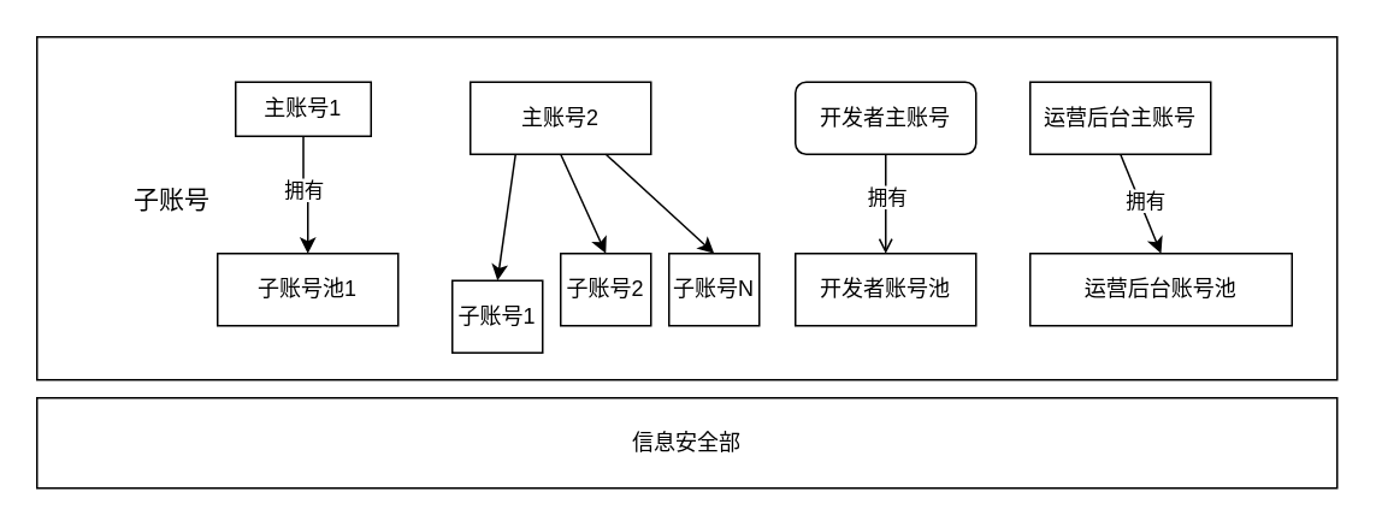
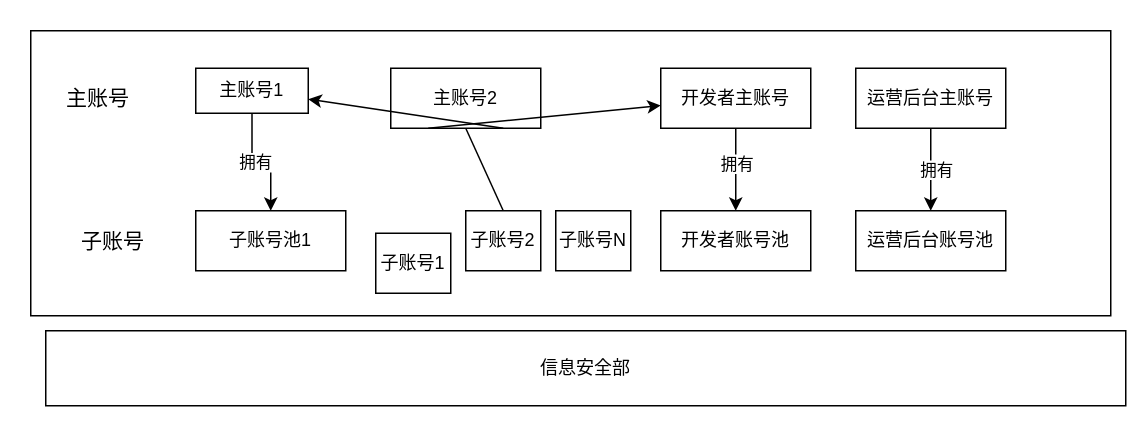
  <mxCell id="0" />
  <mxCell id="1" parent="0" />
  <mxCell id="2" value="" style="rounded=0;whiteSpace=wrap;html=1;fillColor=none;" vertex="1" parent="1"><mxGeometry x="20" y="20" width="720" height="190" as="geometry" /></mxCell>
- <mxCell id="3" value="信息安全部" style="rounded=0;whiteSpace=wrap;html=1;fillColor=none;" vertex="1" parent="1"><mxGeometry x="20" y="220" width="720" height="50" as="geometry" /></mxCell>
+ <mxCell id="3" value="信息安全部" style="rounded=0;whiteSpace=wrap;html=1;fillColor=none;" vertex="1" parent="1"><mxGeometry x="30" y="220" width="720" height="50" as="geometry" /></mxCell>
  <mxCell id="4" style="edgeStyle=orthogonalEdgeStyle;rounded=0;orthogonalLoop=1;jettySize=auto;html=1;exitX=0.5;exitY=1;exitDx=0;exitDy=0;entryX=0.5;entryY=0;entryDx=0;entryDy=0;" edge="1" parent="1" source="6" target="18"><mxGeometry relative="1" as="geometry" /></mxCell>
  <mxCell id="5" value="拥有" style="edgeLabel;html=1;align=center;verticalAlign=middle;resizable=0;points=[];" vertex="1" connectable="0" parent="4"><mxGeometry x="-0.127" relative="1" as="geometry"><mxPoint as="offset" /></mxGeometry></mxCell>
  <mxCell id="6" value="主账号1" style="rounded=0;whiteSpace=wrap;html=1;fillColor=none;" vertex="1" parent="1"><mxGeometry x="130" y="45" width="75" height="30" as="geometry" /></mxCell>
- <mxCell id="8" style="edgeStyle=none;rounded=0;orthogonalLoop=1;jettySize=auto;html=1;exitX=0.5;exitY=1;exitDx=0;exitDy=0;entryX=0.5;entryY=0;entryDx=0;entryDy=0;endArrow=open;" edge="1" parent="1" source="10" target="19"><mxGeometry relative="1" as="geometry" /></mxCell>
+ <mxCell id="7" value="主账号" style="text;html=1;strokeColor=none;fillColor=none;align=center;verticalAlign=middle;whiteSpace=wrap;rounded=0;fontSize=14;" vertex="1" parent="1"><mxGeometry x="40" y="55" width="50" height="20" as="geometry" /></mxCell>
+ <mxCell id="8" style="edgeStyle=none;rounded=0;orthogonalLoop=1;jettySize=auto;html=1;exitX=0.5;exitY=1;exitDx=0;exitDy=0;entryX=0.5;entryY=0;entryDx=0;entryDy=0;" edge="1" parent="1" source="10" target="19"><mxGeometry relative="1" as="geometry" /></mxCell>
  <mxCell id="9" value="拥有" style="edgeLabel;html=1;align=center;verticalAlign=middle;resizable=0;points=[];" vertex="1" connectable="0" parent="8"><mxGeometry x="-0.164" relative="1" as="geometry"><mxPoint as="offset" /></mxGeometry></mxCell>
- <mxCell id="10" value="开发者主账号" style="whiteSpace=wrap;html=1;fillColor=none;rounded=1;" vertex="1" parent="1"><mxGeometry x="440" y="45" width="100" height="40" as="geometry" /></mxCell>
+ <mxCell id="10" value="开发者主账号" style="rounded=0;whiteSpace=wrap;html=1;fillColor=none;" vertex="1" parent="1"><mxGeometry x="440" y="45" width="100" height="40" as="geometry" /></mxCell>
  <mxCell id="11" style="edgeStyle=none;rounded=0;orthogonalLoop=1;jettySize=auto;html=1;exitX=0.5;exitY=1;exitDx=0;exitDy=0;entryX=0.5;entryY=0;entryDx=0;entryDy=0;" edge="1" parent="1" source="13" target="20"><mxGeometry relative="1" as="geometry" /></mxCell>
  <mxCell id="12" value="拥有" style="edgeLabel;html=1;align=center;verticalAlign=middle;resizable=0;points=[];" vertex="1" connectable="0" parent="11"><mxGeometry x="-0.018" y="3" relative="1" as="geometry"><mxPoint as="offset" /></mxGeometry></mxCell>
  <mxCell id="13" value="运营后台主账号" style="rounded=0;whiteSpace=wrap;html=1;fillColor=none;" vertex="1" parent="1"><mxGeometry x="570" y="45" width="100" height="40" as="geometry" /></mxCell>
- <mxCell id="14" style="rounded=0;orthogonalLoop=1;jettySize=auto;html=1;exitX=0.25;exitY=1;exitDx=0;exitDy=0;entryX=0.5;entryY=0;entryDx=0;entryDy=0;" edge="1" parent="1" source="17" target="21"><mxGeometry relative="1" as="geometry" /></mxCell>
- <mxCell id="15" style="edgeStyle=none;rounded=0;orthogonalLoop=1;jettySize=auto;html=1;exitX=0.5;exitY=1;exitDx=0;exitDy=0;entryX=0.5;entryY=0;entryDx=0;entryDy=0;" edge="1" parent="1" source="17" target="22"><mxGeometry relative="1" as="geometry" /></mxCell>
- <mxCell id="16" style="edgeStyle=none;rounded=0;orthogonalLoop=1;jettySize=auto;html=1;exitX=0.75;exitY=1;exitDx=0;exitDy=0;entryX=0.5;entryY=0;entryDx=0;entryDy=0;" edge="1" parent="1" source="17" target="23"><mxGeometry relative="1" as="geometry" /></mxCell>
+ <mxCell id="14" style="rounded=0;orthogonalLoop=1;jettySize=auto;html=1;exitX=0.25;exitY=1;exitDx=0;exitDy=0;" edge="1" parent="1" source="17" target="10"><mxGeometry relative="1" as="geometry" /></mxCell>
+ <mxCell id="15" style="edgeStyle=none;rounded=0;orthogonalLoop=1;jettySize=auto;html=1;exitX=0.5;exitY=1;exitDx=0;exitDy=0;entryX=0.5;entryY=0;entryDx=0;entryDy=0;endArrow=none;" edge="1" parent="1" source="17" target="22"><mxGeometry relative="1" as="geometry" /></mxCell>
+ <mxCell id="16" style="edgeStyle=none;rounded=0;orthogonalLoop=1;jettySize=auto;html=1;exitX=0.75;exitY=1;exitDx=0;exitDy=0;" edge="1" parent="1" source="17" target="6"><mxGeometry relative="1" as="geometry" /></mxCell>
  <mxCell id="17" value="主账号2" style="rounded=0;whiteSpace=wrap;html=1;fillColor=none;" vertex="1" parent="1"><mxGeometry x="260" y="45" width="100" height="40" as="geometry" /></mxCell>
- <mxCell id="18" value="子账号池1" style="rounded=0;whiteSpace=wrap;html=1;fillColor=none;" vertex="1" parent="1"><mxGeometry x="120" y="140" width="100" height="40" as="geometry" /></mxCell>
+ <mxCell id="18" value="子账号池1" style="rounded=0;whiteSpace=wrap;html=1;fillColor=none;" vertex="1" parent="1"><mxGeometry x="130" y="140" width="100" height="40" as="geometry" /></mxCell>
  <mxCell id="19" value="开发者账号池" style="rounded=0;whiteSpace=wrap;html=1;fillColor=none;" vertex="1" parent="1"><mxGeometry x="440" y="140" width="100" height="40" as="geometry" /></mxCell>
- <mxCell id="20" value="运营后台账号池" style="rounded=0;whiteSpace=wrap;html=1;fillColor=none;" vertex="1" parent="1"><mxGeometry x="570" y="140" width="145" height="40" as="geometry" /></mxCell>
+ <mxCell id="20" value="运营后台账号池" style="rounded=0;whiteSpace=wrap;html=1;fillColor=none;" vertex="1" parent="1"><mxGeometry x="570" y="140" width="100" height="40" as="geometry" /></mxCell>
  <mxCell id="21" value="子账号1" style="rounded=0;whiteSpace=wrap;html=1;fillColor=none;" vertex="1" parent="1"><mxGeometry x="250" y="155" width="50" height="40" as="geometry" /></mxCell>
  <mxCell id="22" value="子账号2" style="rounded=0;whiteSpace=wrap;html=1;fillColor=none;" vertex="1" parent="1"><mxGeometry x="310" y="140" width="50" height="40" as="geometry" /></mxCell>
  <mxCell id="23" value="子账号N" style="rounded=0;whiteSpace=wrap;html=1;fillColor=none;" vertex="1" parent="1"><mxGeometry x="370" y="140" width="50" height="40" as="geometry" /></mxCell>
- <mxCell id="24" value="子账号" style="text;html=1;strokeColor=none;fillColor=none;align=center;verticalAlign=middle;whiteSpace=wrap;rounded=0;fontSize=14;" vertex="1" parent="1"><mxGeometry x="70" y="100" width="50" height="20" as="geometry" /></mxCell>
+ <mxCell id="24" value="子账号" style="text;html=1;strokeColor=none;fillColor=none;align=center;verticalAlign=middle;whiteSpace=wrap;rounded=0;fontSize=14;" vertex="1" parent="1"><mxGeometry x="50" y="150" width="50" height="20" as="geometry" /></mxCell>
